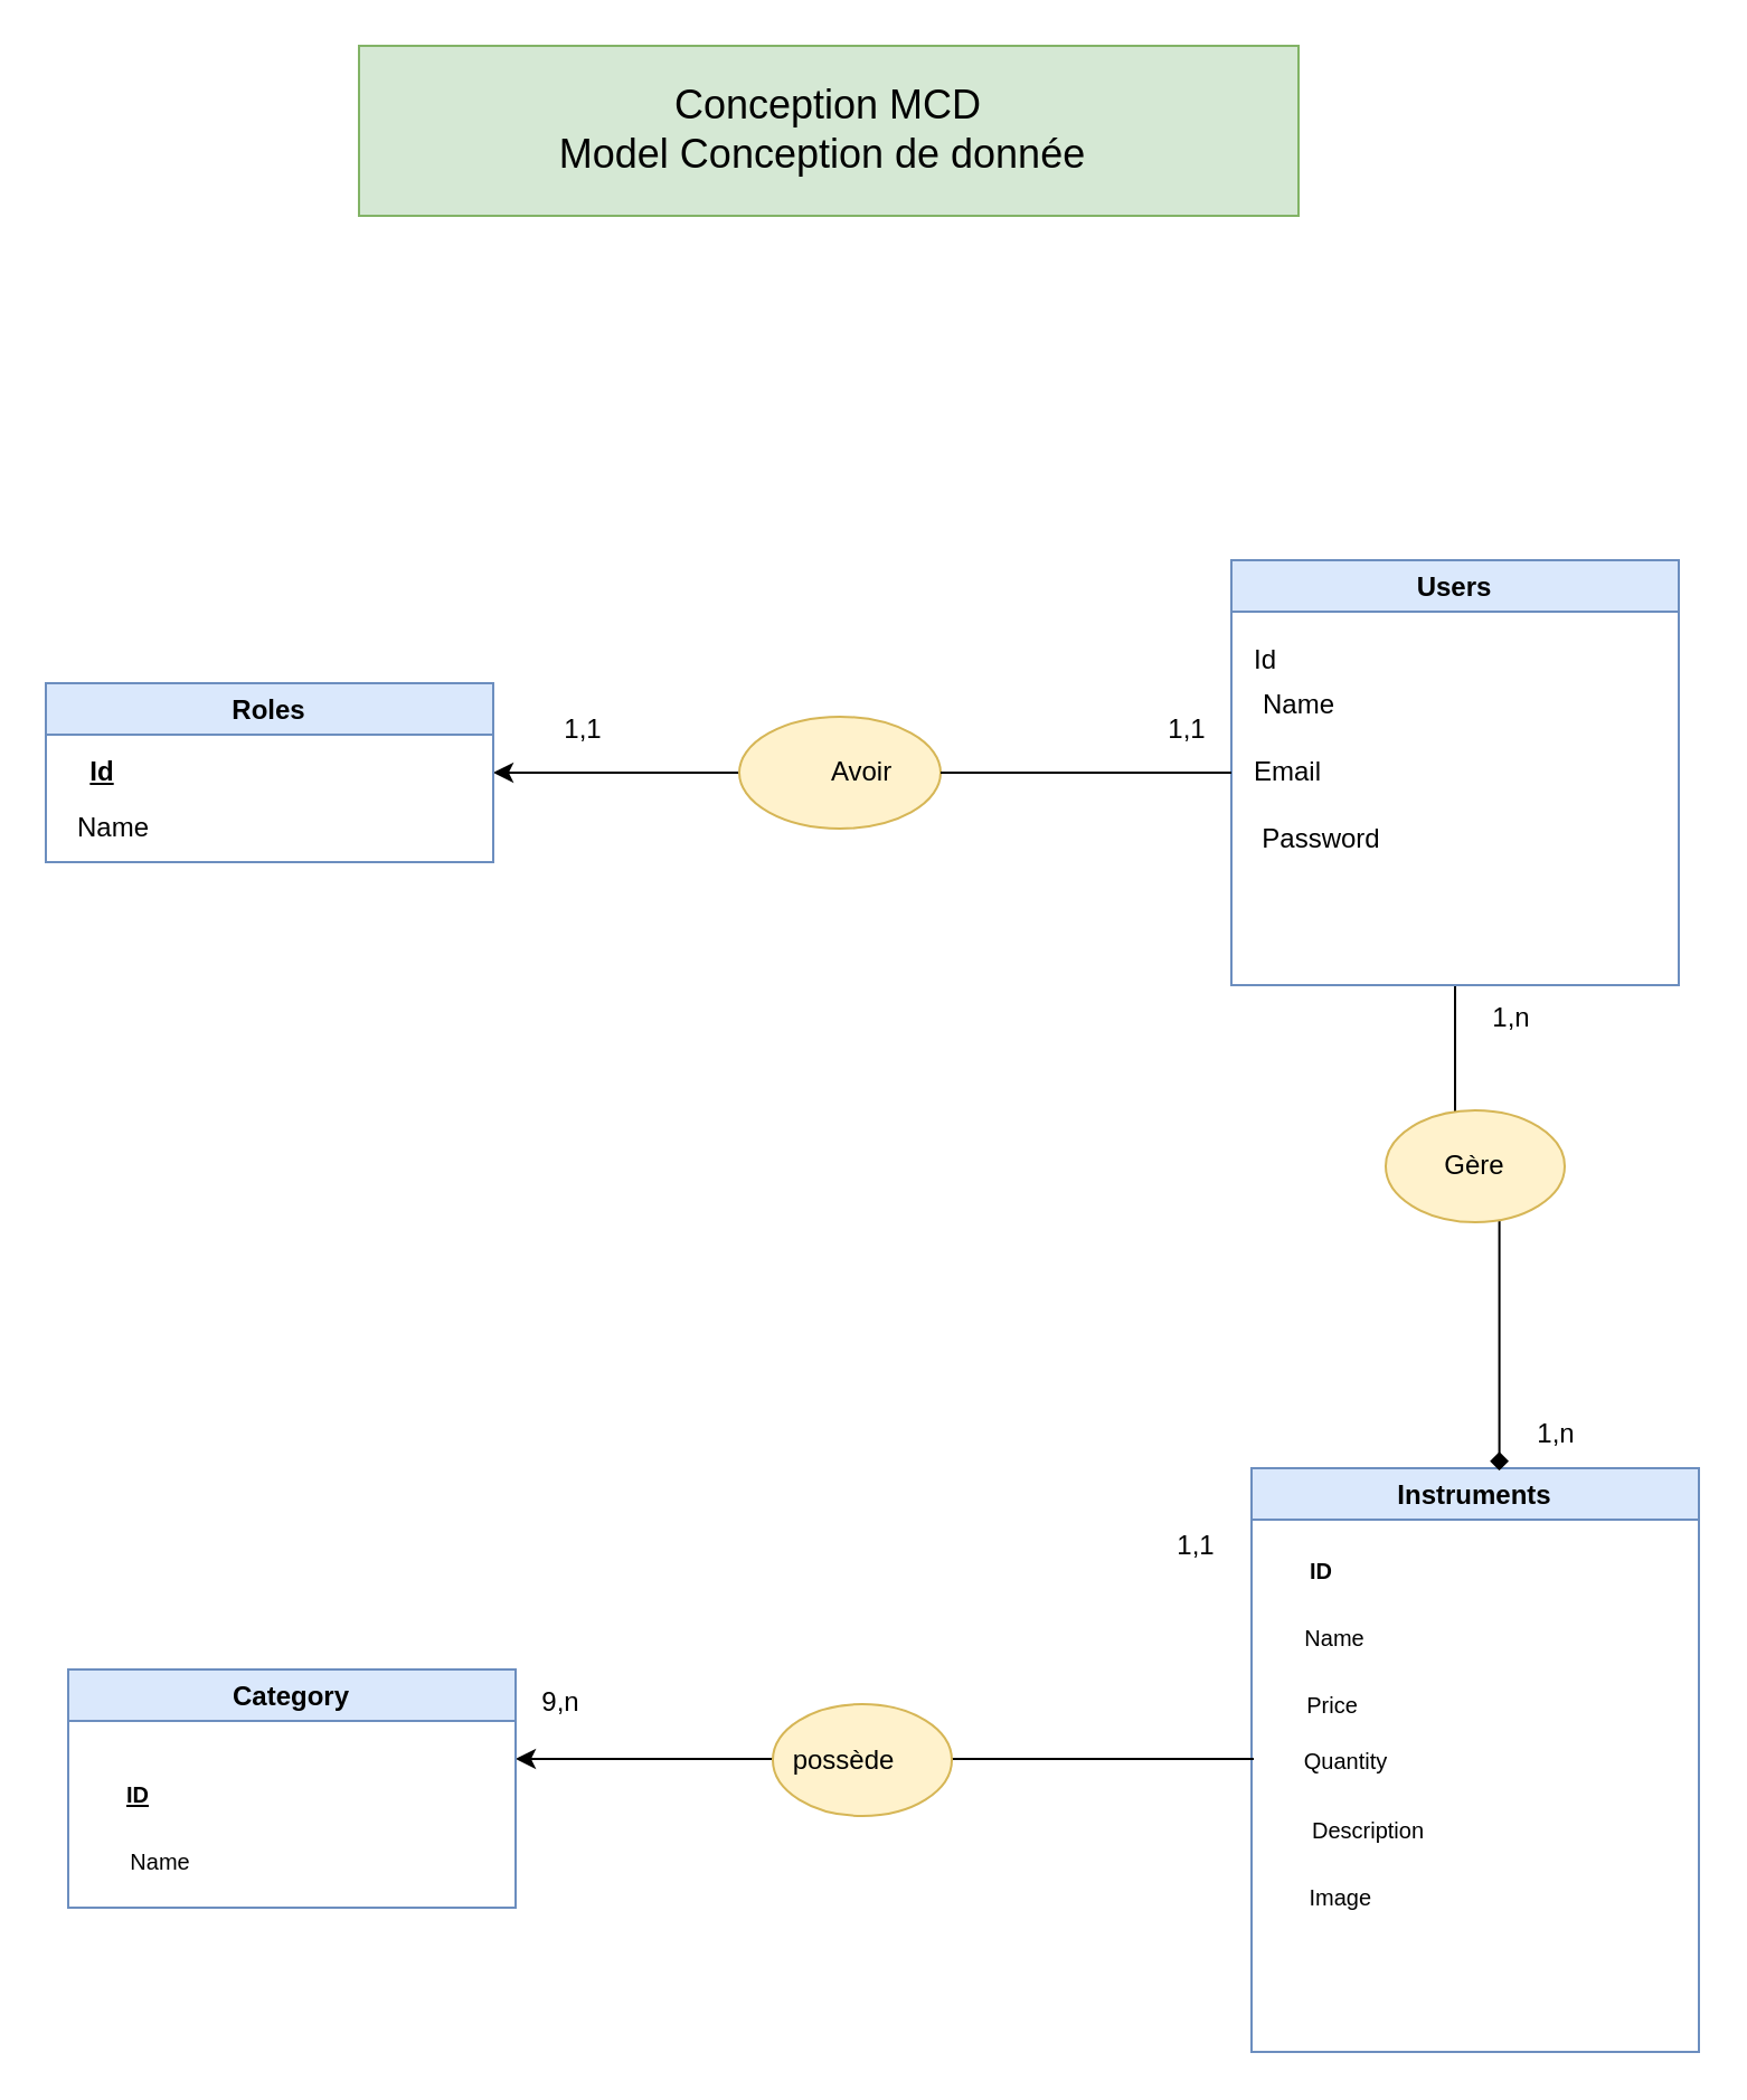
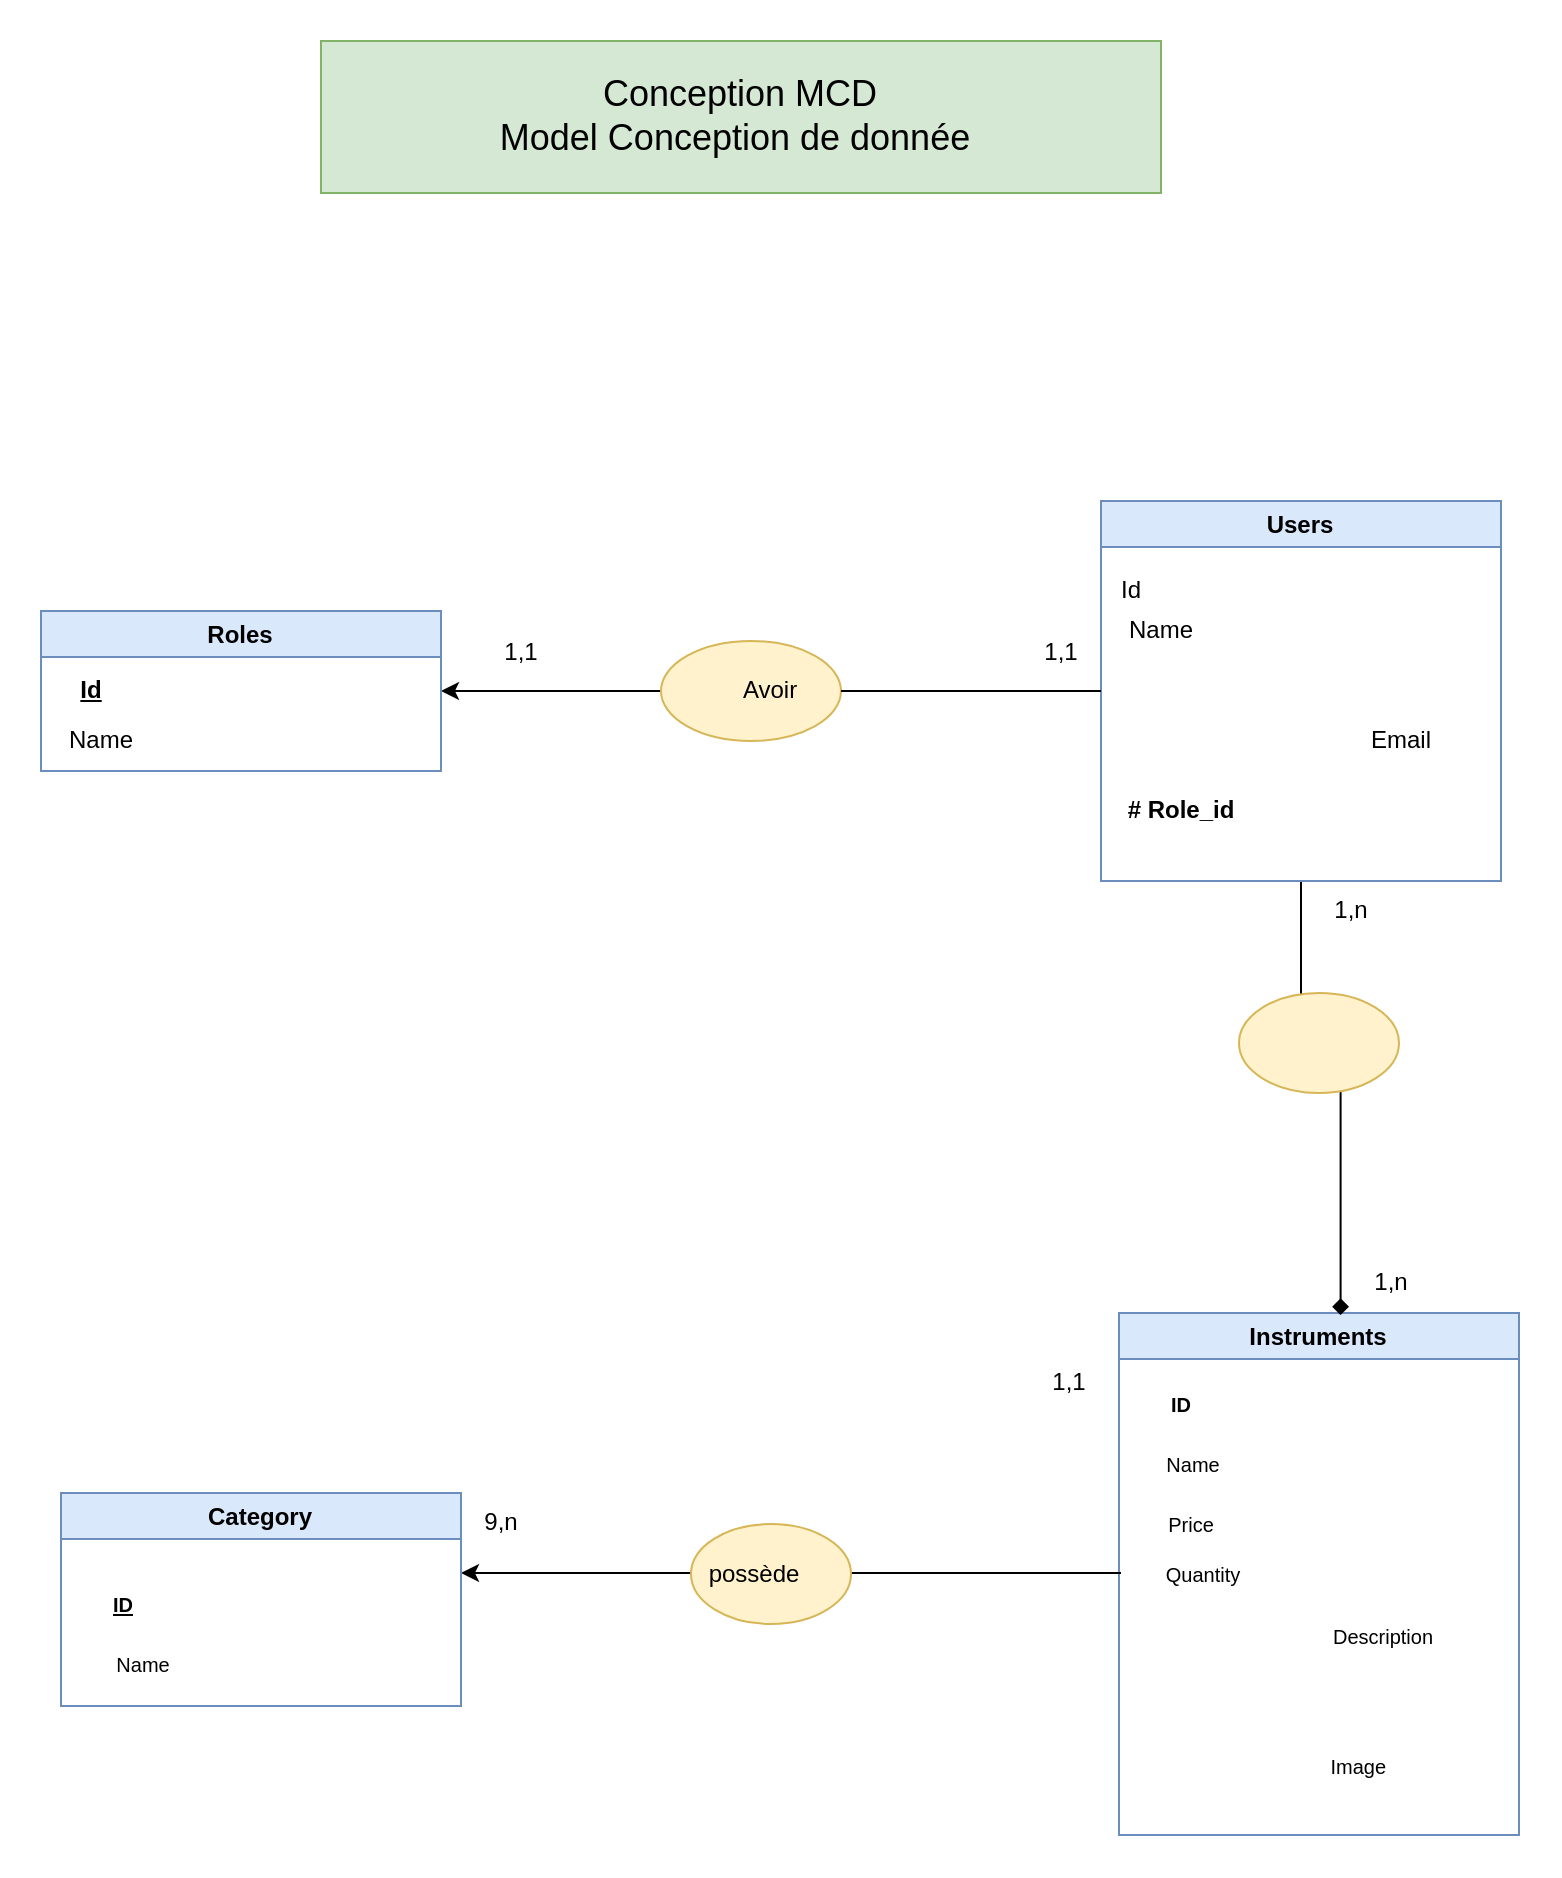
  <mxCell id="0" />
  <mxCell id="1" parent="0" />
  <mxCell id="2" value="Instruments" style="swimlane;fillColor=#dae8fc;strokeColor=#6c8ebf;" parent="1" vertex="1"><mxGeometry x="559" y="656" width="200" height="261" as="geometry" /></mxCell>
  <mxCell id="3" value="&lt;b&gt;ID&lt;/b&gt;" style="text;html=1;align=center;verticalAlign=middle;resizable=0;points=[];autosize=1;strokeColor=none;fillColor=none;fontSize=10;" parent="2" vertex="1"><mxGeometry x="16" y="31" width="30" height="30" as="geometry" /></mxCell>
  <mxCell id="4" value="Name" style="text;html=1;align=center;verticalAlign=middle;resizable=0;points=[];autosize=1;strokeColor=none;fillColor=none;fontSize=10;" parent="2" vertex="1"><mxGeometry x="12" y="61" width="50" height="30" as="geometry" /></mxCell>
  <mxCell id="5" value="Price" style="text;html=1;align=center;verticalAlign=middle;resizable=0;points=[];autosize=1;strokeColor=none;fillColor=none;fontSize=10;" parent="2" vertex="1"><mxGeometry x="11" y="91" width="50" height="30" as="geometry" /></mxCell>
- <mxCell id="6" value="Description" style="text;html=1;align=center;verticalAlign=middle;resizable=0;points=[];autosize=1;strokeColor=none;fillColor=none;fontSize=10;" parent="2" vertex="1"><mxGeometry x="17" y="147" width="70" height="30" as="geometry" /></mxCell>
- <mxCell id="7" value="Image&amp;nbsp;" style="text;html=1;align=center;verticalAlign=middle;resizable=0;points=[];autosize=1;strokeColor=none;fillColor=none;fontSize=10;" parent="2" vertex="1"><mxGeometry x="16" y="177" width="50" height="30" as="geometry" /></mxCell>
+ <mxCell id="6" value="Description" style="text;html=1;align=center;verticalAlign=middle;resizable=0;points=[];autosize=1;strokeColor=none;fillColor=none;fontSize=10;" parent="2" vertex="1"><mxGeometry x="97" y="147" width="70" height="30" as="geometry" /></mxCell>
+ <mxCell id="7" value="Image&amp;nbsp;" style="text;html=1;align=center;verticalAlign=middle;resizable=0;points=[];autosize=1;strokeColor=none;fillColor=none;fontSize=10;" parent="2" vertex="1"><mxGeometry x="96" y="212" width="50" height="30" as="geometry" /></mxCell>
  <mxCell id="8" value="Quantity" style="text;html=1;align=center;verticalAlign=middle;resizable=0;points=[];autosize=1;strokeColor=none;fillColor=none;fontSize=10;" parent="2" vertex="1"><mxGeometry x="12" y="115.5" width="60" height="30" as="geometry" /></mxCell>
  <mxCell id="9" style="edgeStyle=orthogonalEdgeStyle;rounded=0;orthogonalLoop=1;jettySize=auto;html=1;" parent="1" edge="1"><mxGeometry relative="1" as="geometry"><mxPoint x="560" y="786" as="sourcePoint" /><mxPoint x="230" y="786" as="targetPoint" /></mxGeometry></mxCell>
  <mxCell id="10" style="edgeStyle=orthogonalEdgeStyle;rounded=0;orthogonalLoop=1;jettySize=auto;html=1;entryX=1;entryY=0.5;entryDx=0;entryDy=0;startArrow=none;" parent="1" source="31" target="21" edge="1"><mxGeometry relative="1" as="geometry" /></mxCell>
  <mxCell id="11" style="edgeStyle=orthogonalEdgeStyle;rounded=0;orthogonalLoop=1;jettySize=auto;html=1;entryX=0.554;entryY=0.004;entryDx=0;entryDy=0;entryPerimeter=0;endArrow=diamond;" parent="1" source="12" target="2" edge="1"><mxGeometry relative="1" as="geometry"><Array as="points"><mxPoint x="650" y="507" /><mxPoint x="670" y="507" /></Array></mxGeometry></mxCell>
  <mxCell id="12" value="Users" style="swimlane;startSize=23;fillColor=#dae8fc;strokeColor=#6c8ebf;" parent="1" vertex="1"><mxGeometry x="550" y="250" width="200" height="190" as="geometry" /></mxCell>
  <mxCell id="13" value="Id" style="text;html=1;align=center;verticalAlign=middle;resizable=0;points=[];autosize=1;strokeColor=none;fillColor=none;" parent="12" vertex="1"><mxGeometry y="30" width="30" height="30" as="geometry" /></mxCell>
  <mxCell id="14" value="Name" style="text;html=1;align=center;verticalAlign=middle;resizable=0;points=[];autosize=1;strokeColor=none;fillColor=none;" parent="12" vertex="1"><mxGeometry y="50" width="60" height="30" as="geometry" /></mxCell>
- <mxCell id="15" value="Email" style="text;html=1;align=center;verticalAlign=middle;resizable=0;points=[];autosize=1;strokeColor=none;fillColor=none;" parent="12" vertex="1"><mxGeometry y="80" width="50" height="30" as="geometry" /></mxCell>
- <mxCell id="16" value="Password" style="text;html=1;align=center;verticalAlign=middle;resizable=0;points=[];autosize=1;strokeColor=none;fillColor=none;" parent="12" vertex="1"><mxGeometry y="110" width="80" height="30" as="geometry" /></mxCell>
+ <mxCell id="15" value="Email" style="text;html=1;align=center;verticalAlign=middle;resizable=0;points=[];autosize=1;strokeColor=none;fillColor=none;" parent="12" vertex="1"><mxGeometry x="125" y="105" width="50" height="30" as="geometry" /></mxCell>
+ <mxCell id="17" value="&lt;b&gt;# Role_id&lt;/b&gt;" style="text;html=1;align=center;verticalAlign=middle;resizable=0;points=[];autosize=1;strokeColor=none;fillColor=none;" parent="12" vertex="1"><mxGeometry y="140" width="80" height="30" as="geometry" /></mxCell>
  <mxCell id="18" value="Category" style="swimlane;fillColor=#dae8fc;strokeColor=#6c8ebf;" parent="1" vertex="1"><mxGeometry x="30" y="746" width="200" height="106.5" as="geometry" /></mxCell>
  <mxCell id="19" value="&lt;b&gt;&lt;u&gt;ID&lt;/u&gt;&lt;/b&gt;" style="text;html=1;align=center;verticalAlign=middle;resizable=0;points=[];autosize=1;strokeColor=none;fillColor=none;fontSize=10;" parent="18" vertex="1"><mxGeometry x="16" y="41" width="30" height="30" as="geometry" /></mxCell>
  <mxCell id="20" value="Name" style="text;html=1;align=center;verticalAlign=middle;resizable=0;points=[];autosize=1;strokeColor=none;fillColor=none;fontSize=10;" parent="18" vertex="1"><mxGeometry x="16" y="71" width="50" height="30" as="geometry" /></mxCell>
  <mxCell id="21" value="Roles" style="swimlane;fillColor=#dae8fc;strokeColor=#6c8ebf;" parent="1" vertex="1"><mxGeometry x="20" y="305" width="200" height="80" as="geometry" /></mxCell>
  <mxCell id="22" value="&lt;u&gt;&lt;b&gt;Id&lt;/b&gt;&lt;/u&gt;" style="text;html=1;align=center;verticalAlign=middle;resizable=0;points=[];autosize=1;strokeColor=none;fillColor=none;" parent="21" vertex="1"><mxGeometry x="10" y="25" width="30" height="30" as="geometry" /></mxCell>
  <mxCell id="23" value="Name" style="text;html=1;align=center;verticalAlign=middle;resizable=0;points=[];autosize=1;strokeColor=none;fillColor=none;" parent="21" vertex="1"><mxGeometry y="50" width="60" height="30" as="geometry" /></mxCell>
  <mxCell id="24" value="1,1" style="text;html=1;align=center;verticalAlign=middle;resizable=0;points=[];autosize=1;strokeColor=none;fillColor=none;" vertex="1" parent="1"><mxGeometry x="510" y="311" width="40" height="30" as="geometry" /></mxCell>
  <mxCell id="25" value="1,1" style="text;html=1;align=center;verticalAlign=middle;resizable=0;points=[];autosize=1;strokeColor=none;fillColor=none;" vertex="1" parent="1"><mxGeometry x="240" y="311" width="40" height="30" as="geometry" /></mxCell>
  <mxCell id="26" value="1,1" style="text;html=1;align=center;verticalAlign=middle;resizable=0;points=[];autosize=1;strokeColor=none;fillColor=none;" vertex="1" parent="1"><mxGeometry x="514" y="676" width="40" height="30" as="geometry" /></mxCell>
  <mxCell id="27" value="9,n" style="text;html=1;align=center;verticalAlign=middle;resizable=0;points=[];autosize=1;strokeColor=none;fillColor=none;" vertex="1" parent="1"><mxGeometry x="230" y="746" width="40" height="30" as="geometry" /></mxCell>
  <mxCell id="28" value="1,n" style="text;html=1;align=center;verticalAlign=middle;resizable=0;points=[];autosize=1;strokeColor=none;fillColor=none;" vertex="1" parent="1"><mxGeometry x="655" y="440" width="40" height="30" as="geometry" /></mxCell>
  <mxCell id="29" value="1,n" style="text;html=1;align=center;verticalAlign=middle;resizable=0;points=[];autosize=1;strokeColor=none;fillColor=none;" vertex="1" parent="1"><mxGeometry x="675" y="626" width="40" height="30" as="geometry" /></mxCell>
  <mxCell id="30" value="&lt;font style=&quot;font-size: 18px;&quot;&gt;Conception MCD&lt;br&gt;Model Conception de donnée&amp;nbsp;&lt;/font&gt;" style="whiteSpace=wrap;html=1;fillColor=#d5e8d4;strokeColor=#82b366;rounded=0;" vertex="1" parent="1"><mxGeometry x="160" y="20" width="420" height="76" as="geometry" /></mxCell>
  <mxCell id="31" value="" style="ellipse;whiteSpace=wrap;html=1;fillColor=#fff2cc;strokeColor=#d6b656;" vertex="1" parent="1"><mxGeometry x="330" y="320" width="90" height="50" as="geometry" /></mxCell>
  <mxCell id="32" value="" style="edgeStyle=orthogonalEdgeStyle;rounded=0;orthogonalLoop=1;jettySize=auto;html=1;entryX=1;entryY=0.5;entryDx=0;entryDy=0;endArrow=none;" edge="1" parent="1" source="12" target="31"><mxGeometry relative="1" as="geometry"><mxPoint x="550" y="345" as="sourcePoint" /><mxPoint x="220" y="345" as="targetPoint" /></mxGeometry></mxCell>
  <mxCell id="33" value="Avoir" style="text;html=1;strokeColor=none;fillColor=none;align=center;verticalAlign=middle;whiteSpace=wrap;rounded=0;" vertex="1" parent="1"><mxGeometry x="355" y="330" width="60" height="30" as="geometry" /></mxCell>
  <mxCell id="34" value="" style="ellipse;whiteSpace=wrap;html=1;fillColor=#fff2cc;strokeColor=#d6b656;" vertex="1" parent="1"><mxGeometry x="619" y="496" width="80" height="50" as="geometry" /></mxCell>
- <mxCell id="35" value="Gère" style="text;html=1;strokeColor=none;fillColor=none;align=center;verticalAlign=middle;whiteSpace=wrap;rounded=0;" vertex="1" parent="1"><mxGeometry x="629" y="506" width="60" height="30" as="geometry" /></mxCell>
  <mxCell id="36" value="" style="ellipse;whiteSpace=wrap;html=1;fillColor=#fff2cc;strokeColor=#d6b656;" vertex="1" parent="1"><mxGeometry x="345" y="761.5" width="80" height="50" as="geometry" /></mxCell>
  <mxCell id="37" value="possède" style="text;html=1;strokeColor=none;fillColor=none;align=center;verticalAlign=middle;whiteSpace=wrap;rounded=0;" vertex="1" parent="1"><mxGeometry x="347" y="771.5" width="60" height="30" as="geometry" /></mxCell>
